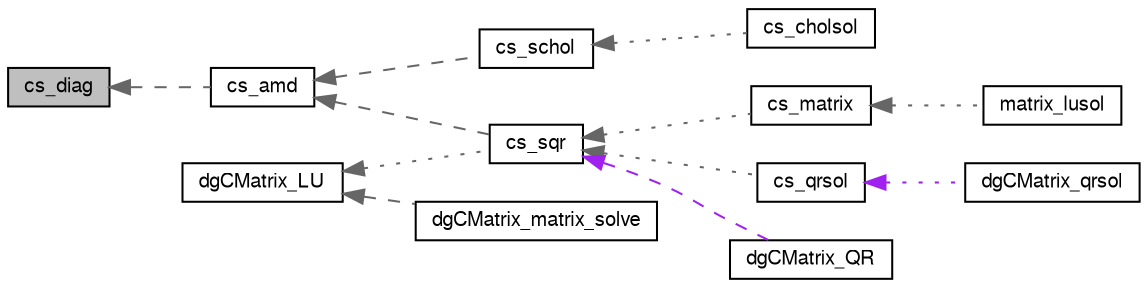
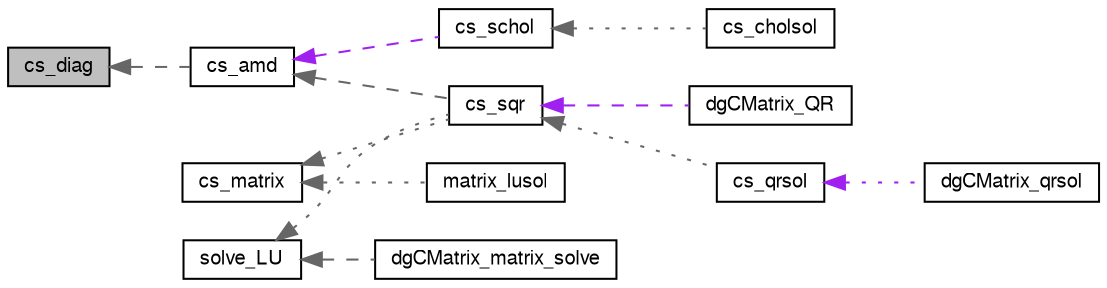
  digraph {
    rankdir=LR
    node [color=black fillcolor=white fontname=FreeSans fontsize=10 shape=record style=filled]
    edge [color=gray40 dir=back fontname=FreeSans fontsize=10 labelfontname=FreeSans labelfontsize=10 style=dotted]
    n1 [fillcolor=grey75 fontcolor=black height=0.2 label=cs_diag width=0.4]
    n2 [height=0.2 label=cs_amd width=0.4]
    n3 [height=0.2 label=cs_schol width=0.4]
    n4 [height=0.2 label=cs_sqr width=0.4]
    n5 [height=0.2 label=cs_cholsol width=0.4]
    n6 [height=0.2 label=cs_matrix width=0.4]
    n7 [height=0.2 label=cs_qrsol width=0.4]
    n8 [height=0.2 label=dgCMatrix_QR width=0.4]
    n9 [height=0.2 label=matrix_lusol width=0.4]
    n10 [height=0.2 label=dgCMatrix_qrsol width=0.4]
-   n11 [height=0.2 label=dgCMatrix_LU width=0.4]
+   n11 [height=0.2 label=solve_LU width=0.4]
    n12 [height=0.2 label=dgCMatrix_matrix_solve width=0.4]
    n1 -> n2 [style=dashed]
-   n2 -> n3 [style=dashed]
+   n2 -> n3 [color=purple style=dashed]
    n2 -> n4 [style=dashed]
    n3 -> n5
-   n4 -> n6
+   n6 -> n4
    n4 -> n7
    n4 -> n8 [color=purple style=dashed]
    n6 -> n9
    n7 -> n10 [color=purple]
    n11 -> n4
    n11 -> n12 [style=dashed]
  }
